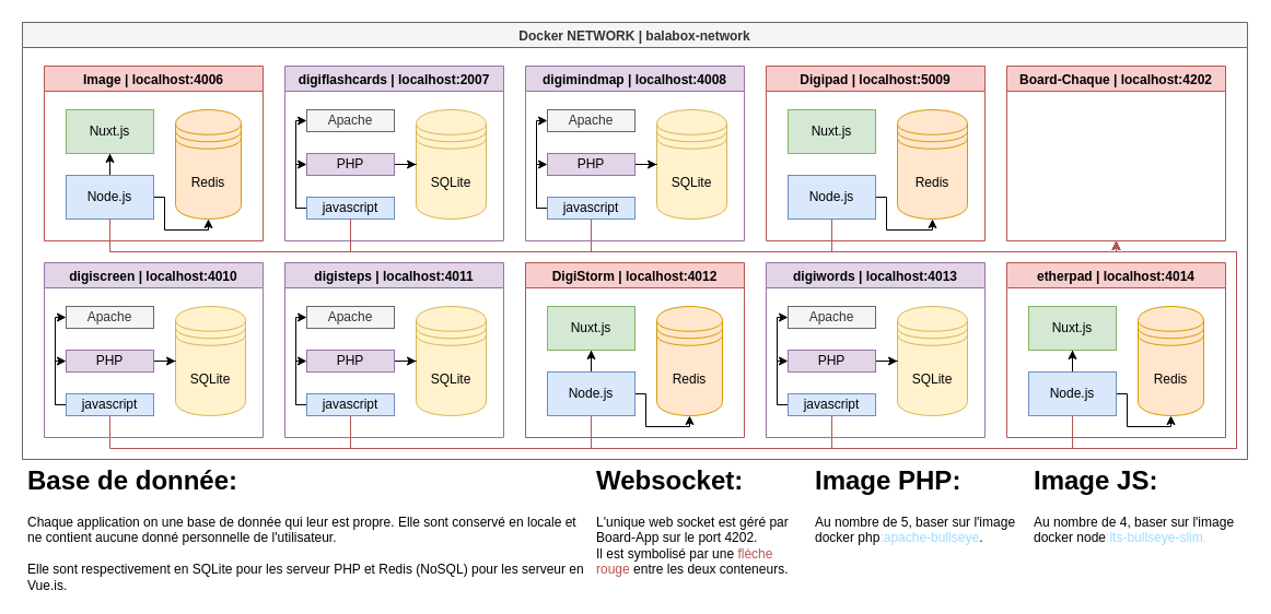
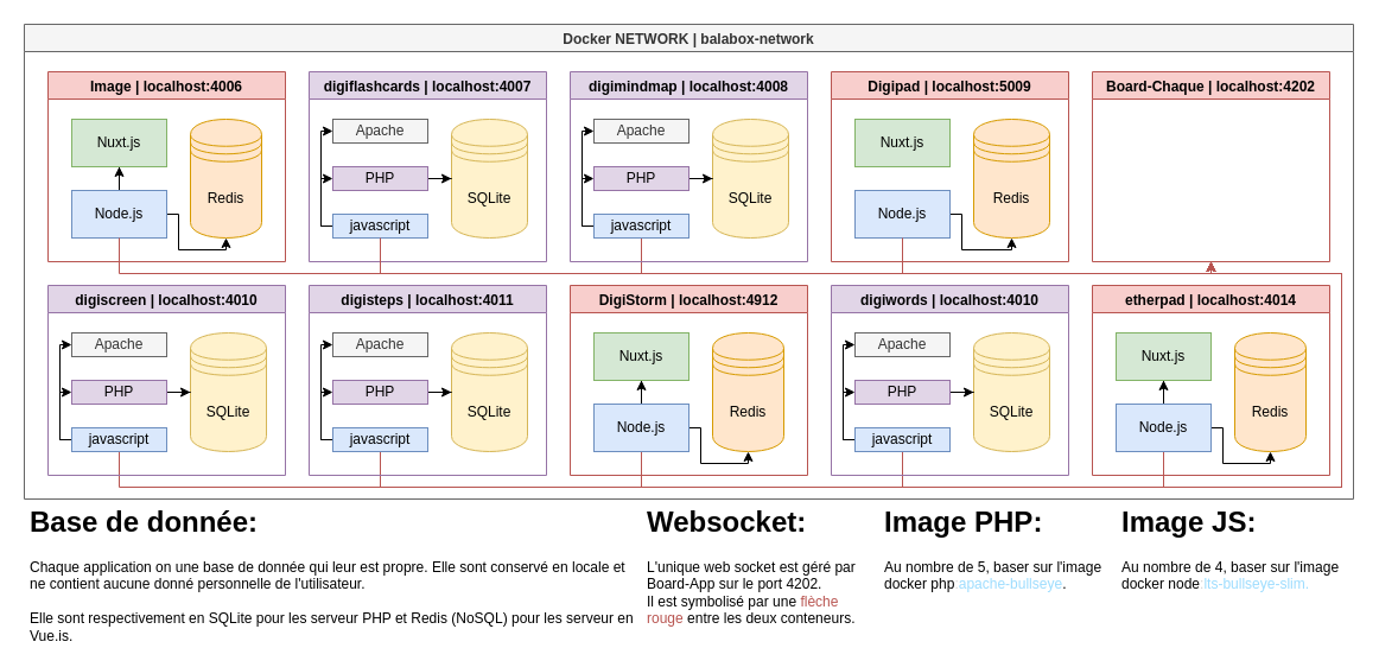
  <mxCell id="0" />
  <mxCell id="1" parent="0" />
  <mxCell id="2" value="Docker NETWORK | balabox-network " style="swimlane;fillColor=#f5f5f5;strokeColor=#666666;fontColor=#333333;" parent="1" vertex="1"><mxGeometry width="1120" height="400" as="geometry" x="20" y="20" /></mxCell>
  <mxCell id="3" value="Image | localhost:4006" style="swimlane;startSize=23;fillColor=#f8cecc;strokeColor=#b85450;" parent="2" vertex="1"><mxGeometry x="20" y="40" width="200" height="160" as="geometry" /></mxCell>
  <mxCell id="4" value="Redis" style="shape=datastore;whiteSpace=wrap;html=1;fillColor=#ffe6cc;strokeColor=#d79b00;" parent="3" vertex="1"><mxGeometry x="120" y="40" width="60" height="100" as="geometry" /></mxCell>
  <mxCell id="5" style="edgeStyle=orthogonalEdgeStyle;rounded=0;orthogonalLoop=1;jettySize=auto;html=1;entryX=0.5;entryY=1;entryDx=0;entryDy=0;" parent="3" source="7" target="4" edge="1"><mxGeometry relative="1" as="geometry"><Array as="points"><mxPoint x="110" y="120" /><mxPoint x="110" y="150" /><mxPoint x="150" y="150" /></Array></mxGeometry></mxCell>
  <mxCell id="6" style="edgeStyle=orthogonalEdgeStyle;rounded=0;orthogonalLoop=1;jettySize=auto;html=1;entryX=0.5;entryY=1;entryDx=0;entryDy=0;" parent="3" source="7" target="8" edge="1"><mxGeometry relative="1" as="geometry" /></mxCell>
  <mxCell id="7" value="Node.js" style="rounded=0;whiteSpace=wrap;html=1;fillColor=#dae8fc;strokeColor=#6c8ebf;" parent="3" vertex="1"><mxGeometry x="20" y="100" width="80" height="40" as="geometry" /></mxCell>
  <mxCell id="8" value="Nuxt.js" style="rounded=0;whiteSpace=wrap;html=1;fillColor=#d5e8d4;strokeColor=#82b366;" parent="3" vertex="1"><mxGeometry x="20" y="40" width="80" height="40" as="geometry" /></mxCell>
- <mxCell id="9" value="digiflashcards | localhost:2007" style="swimlane;fillColor=#e1d5e7;strokeColor=#9673a6;" parent="2" vertex="1"><mxGeometry x="240" y="40" width="200" height="160" as="geometry" /></mxCell>
+ <mxCell id="9" value="digiflashcards | localhost:4007" style="swimlane;fillColor=#e1d5e7;strokeColor=#9673a6;" parent="2" vertex="1"><mxGeometry x="240" y="40" width="200" height="160" as="geometry" /></mxCell>
  <mxCell id="10" value="SQLite" style="shape=datastore;whiteSpace=wrap;html=1;fillColor=#fff2cc;strokeColor=#d6b656;" parent="9" vertex="1"><mxGeometry x="120" y="40" width="64" height="100" as="geometry" /></mxCell>
  <mxCell id="11" style="edgeStyle=orthogonalEdgeStyle;rounded=0;orthogonalLoop=1;jettySize=auto;html=1;" parent="9" source="12" target="10" edge="1"><mxGeometry relative="1" as="geometry" /></mxCell>
  <mxCell id="12" value="PHP" style="rounded=0;whiteSpace=wrap;html=1;fillColor=#e1d5e7;strokeColor=#9673a6;" parent="9" vertex="1"><mxGeometry x="20" y="80" width="80" height="20" as="geometry" /></mxCell>
  <mxCell id="13" style="edgeStyle=orthogonalEdgeStyle;rounded=0;orthogonalLoop=1;jettySize=auto;html=1;entryX=0;entryY=0.5;entryDx=0;entryDy=0;" parent="9" source="15" target="12" edge="1"><mxGeometry relative="1" as="geometry"><Array as="points"><mxPoint x="10" y="130" /><mxPoint x="10" y="90" /></Array></mxGeometry></mxCell>
  <mxCell id="14" style="edgeStyle=orthogonalEdgeStyle;rounded=0;orthogonalLoop=1;jettySize=auto;html=1;entryX=0;entryY=0.5;entryDx=0;entryDy=0;" parent="9" source="15" target="16" edge="1"><mxGeometry relative="1" as="geometry"><Array as="points"><mxPoint x="10" y="130" /><mxPoint x="10" y="50" /></Array></mxGeometry></mxCell>
  <mxCell id="15" value="javascript" style="rounded=0;whiteSpace=wrap;html=1;fillColor=#dae8fc;strokeColor=#6c8ebf;" parent="9" vertex="1"><mxGeometry x="20" y="120" width="80" height="20" as="geometry" /></mxCell>
  <mxCell id="16" value="Apache" style="rounded=0;whiteSpace=wrap;html=1;fillColor=#f5f5f5;strokeColor=#666666;fontColor=#333333;" parent="9" vertex="1"><mxGeometry x="20" y="40" width="80" height="20" as="geometry" /></mxCell>
  <mxCell id="17" value="Digipad | localhost:5009" style="swimlane;startSize=23;fillColor=#f8cecc;strokeColor=#b85450;" parent="2" vertex="1"><mxGeometry x="680" y="40" width="200" height="160" as="geometry" /></mxCell>
  <mxCell id="18" style="edgeStyle=orthogonalEdgeStyle;rounded=0;orthogonalLoop=1;jettySize=auto;html=1;entryX=0.5;entryY=1;entryDx=0;entryDy=0;" parent="17" source="19" target="21" edge="1"><mxGeometry relative="1" as="geometry"><Array as="points"><mxPoint x="110" y="120" /><mxPoint x="110" y="150" /><mxPoint x="152" y="150" /></Array></mxGeometry></mxCell>
  <mxCell id="19" value="Node.js" style="rounded=0;whiteSpace=wrap;html=1;fillColor=#dae8fc;strokeColor=#6c8ebf;" parent="17" vertex="1"><mxGeometry x="20" y="100" width="80" height="40" as="geometry" /></mxCell>
  <mxCell id="20" value="Nuxt.js" style="rounded=0;whiteSpace=wrap;html=1;fillColor=#d5e8d4;strokeColor=#82b366;" parent="17" vertex="1"><mxGeometry x="20" y="40" width="80" height="40" as="geometry" /></mxCell>
  <mxCell id="21" value="Redis" style="shape=datastore;whiteSpace=wrap;html=1;fillColor=#ffe6cc;strokeColor=#d79b00;" parent="17" vertex="1"><mxGeometry x="120" y="40" width="64" height="100" as="geometry" /></mxCell>
  <mxCell id="22" value="Board-Chaque | localhost:4202" style="swimlane;startSize=23;fillColor=#f8cecc;strokeColor=#b85450;" parent="2" vertex="1"><mxGeometry x="900" y="40" width="200" height="160" as="geometry" /></mxCell>
  <mxCell id="23" style="edgeStyle=orthogonalEdgeStyle;rounded=0;orthogonalLoop=1;jettySize=auto;html=1;entryX=0.5;entryY=1;entryDx=0;entryDy=0;fillColor=#f8cecc;strokeColor=#B85450;" parent="2" source="7" target="22" edge="1"><mxGeometry relative="1" as="geometry"><mxPoint x="1020" y="210" as="targetPoint" /><Array as="points"><mxPoint x="80" y="210" /><mxPoint x="1000" y="210" /></Array></mxGeometry></mxCell>
  <mxCell id="24" style="edgeStyle=orthogonalEdgeStyle;rounded=0;orthogonalLoop=1;jettySize=auto;html=1;entryX=0.5;entryY=1;entryDx=0;entryDy=0;fillColor=#f8cecc;strokeColor=#b85450;" parent="2" source="15" target="22" edge="1"><mxGeometry relative="1" as="geometry"><Array as="points"><mxPoint x="300" y="210" /><mxPoint x="1000" y="210" /></Array></mxGeometry></mxCell>
  <mxCell id="25" style="edgeStyle=orthogonalEdgeStyle;rounded=0;orthogonalLoop=1;jettySize=auto;html=1;entryX=0.5;entryY=1;entryDx=0;entryDy=0;fillColor=#f8cecc;strokeColor=#b85450;" parent="2" target="22" edge="1"><mxGeometry relative="1" as="geometry"><Array as="points"><mxPoint x="520" y="210" /><mxPoint x="1000" y="210" /></Array><mxPoint x="520" y="180" as="sourcePoint" /></mxGeometry></mxCell>
  <mxCell id="26" style="edgeStyle=orthogonalEdgeStyle;rounded=0;orthogonalLoop=1;jettySize=auto;html=1;entryX=0.5;entryY=1;entryDx=0;entryDy=0;fillColor=#f8cecc;strokeColor=#b85450;" parent="2" source="19" target="22" edge="1"><mxGeometry relative="1" as="geometry"><Array as="points"><mxPoint x="740" y="210" /><mxPoint x="1000" y="210" /></Array></mxGeometry></mxCell>
  <mxCell id="27" style="edgeStyle=orthogonalEdgeStyle;rounded=0;orthogonalLoop=1;jettySize=auto;html=1;entryX=0.5;entryY=1;entryDx=0;entryDy=0;exitX=0.5;exitY=1;exitDx=0;exitDy=0;fillColor=#f8cecc;strokeColor=#b85450;" parent="2" source="46" target="22" edge="1"><mxGeometry relative="1" as="geometry"><mxPoint x="1170" y="360" as="targetPoint" /><Array as="points"><mxPoint x="80" y="390" /><mxPoint x="1110" y="390" /><mxPoint x="1110" y="210" /><mxPoint x="1000" y="210" /></Array><mxPoint x="90" y="360" as="sourcePoint" /></mxGeometry></mxCell>
  <mxCell id="28" style="edgeStyle=orthogonalEdgeStyle;rounded=0;orthogonalLoop=1;jettySize=auto;html=1;entryX=0.5;entryY=1;entryDx=0;entryDy=0;fillColor=#f8cecc;strokeColor=#b85450;" parent="2" target="22" edge="1"><mxGeometry relative="1" as="geometry"><Array as="points"><mxPoint x="300" y="390" /><mxPoint x="1110" y="390" /><mxPoint x="1110" y="210" /><mxPoint x="1000" y="210" /></Array><mxPoint x="300" y="360" as="sourcePoint" /></mxGeometry></mxCell>
  <mxCell id="29" style="edgeStyle=orthogonalEdgeStyle;rounded=0;orthogonalLoop=1;jettySize=auto;html=1;entryX=0.5;entryY=1;entryDx=0;entryDy=0;fillColor=#f8cecc;strokeColor=#b85450;" parent="2" target="22" edge="1"><mxGeometry relative="1" as="geometry"><Array as="points"><mxPoint x="520" y="390" /><mxPoint x="1110" y="390" /><mxPoint x="1110" y="210" /><mxPoint x="1000" y="210" /></Array><mxPoint x="520" y="360" as="sourcePoint" /></mxGeometry></mxCell>
  <mxCell id="30" style="edgeStyle=orthogonalEdgeStyle;rounded=0;orthogonalLoop=1;jettySize=auto;html=1;entryX=0.5;entryY=1;entryDx=0;entryDy=0;fillColor=#f8cecc;strokeColor=#b85450;" parent="2" target="22" edge="1"><mxGeometry relative="1" as="geometry"><Array as="points"><mxPoint x="740" y="390" /><mxPoint x="1110" y="390" /><mxPoint x="1110" y="210" /><mxPoint x="1000" y="210" /></Array><mxPoint x="740" y="360" as="sourcePoint" /></mxGeometry></mxCell>
  <mxCell id="31" style="edgeStyle=orthogonalEdgeStyle;rounded=0;orthogonalLoop=1;jettySize=auto;html=1;entryX=0.5;entryY=1;entryDx=0;entryDy=0;fillColor=#f8cecc;strokeColor=#b85450;" parent="2" target="22" edge="1"><mxGeometry relative="1" as="geometry"><Array as="points"><mxPoint x="960" y="390" /><mxPoint x="1110" y="390" /><mxPoint x="1110" y="210" /><mxPoint x="1000" y="210" /></Array><mxPoint x="960" y="360" as="sourcePoint" /></mxGeometry></mxCell>
  <mxCell id="32" value="digimindmap | localhost:4008" style="swimlane;fillColor=#e1d5e7;strokeColor=#9673a6;" parent="2" vertex="1"><mxGeometry x="460" y="40" width="200" height="160" as="geometry" /></mxCell>
  <mxCell id="33" value="SQLite" style="shape=datastore;whiteSpace=wrap;html=1;fillColor=#fff2cc;strokeColor=#d6b656;" parent="32" vertex="1"><mxGeometry x="120" y="40" width="64" height="100" as="geometry" /></mxCell>
  <mxCell id="34" style="edgeStyle=orthogonalEdgeStyle;rounded=0;orthogonalLoop=1;jettySize=auto;html=1;" parent="32" source="35" target="33" edge="1"><mxGeometry relative="1" as="geometry" /></mxCell>
  <mxCell id="35" value="PHP" style="rounded=0;whiteSpace=wrap;html=1;fillColor=#e1d5e7;strokeColor=#9673a6;" parent="32" vertex="1"><mxGeometry x="20" y="80" width="80" height="20" as="geometry" /></mxCell>
  <mxCell id="36" style="edgeStyle=orthogonalEdgeStyle;rounded=0;orthogonalLoop=1;jettySize=auto;html=1;entryX=0;entryY=0.5;entryDx=0;entryDy=0;" parent="32" source="38" target="35" edge="1"><mxGeometry relative="1" as="geometry"><Array as="points"><mxPoint x="10" y="130" /><mxPoint x="10" y="90" /></Array></mxGeometry></mxCell>
  <mxCell id="37" style="edgeStyle=orthogonalEdgeStyle;rounded=0;orthogonalLoop=1;jettySize=auto;html=1;entryX=0;entryY=0.5;entryDx=0;entryDy=0;" parent="32" source="38" target="39" edge="1"><mxGeometry relative="1" as="geometry"><Array as="points"><mxPoint x="10" y="130" /><mxPoint x="10" y="50" /></Array></mxGeometry></mxCell>
  <mxCell id="38" value="javascript" style="rounded=0;whiteSpace=wrap;html=1;fillColor=#dae8fc;strokeColor=#6c8ebf;" parent="32" vertex="1"><mxGeometry x="20" y="120" width="80" height="20" as="geometry" /></mxCell>
  <mxCell id="39" value="Apache" style="rounded=0;whiteSpace=wrap;html=1;fillColor=#f5f5f5;strokeColor=#666666;fontColor=#333333;" parent="32" vertex="1"><mxGeometry x="20" y="40" width="80" height="20" as="geometry" /></mxCell>
  <mxCell id="40" value="digiscreen | localhost:4010" style="swimlane;fillColor=#e1d5e7;strokeColor=#9673a6;" parent="2" vertex="1"><mxGeometry x="20" y="220" width="200" height="160" as="geometry" /></mxCell>
  <mxCell id="41" value="SQLite" style="shape=datastore;whiteSpace=wrap;html=1;fillColor=#fff2cc;strokeColor=#d6b656;" parent="40" vertex="1"><mxGeometry x="120" y="40" width="64" height="100" as="geometry" /></mxCell>
  <mxCell id="42" style="edgeStyle=orthogonalEdgeStyle;rounded=0;orthogonalLoop=1;jettySize=auto;html=1;" parent="40" source="43" target="41" edge="1"><mxGeometry relative="1" as="geometry" /></mxCell>
  <mxCell id="43" value="PHP" style="rounded=0;whiteSpace=wrap;html=1;fillColor=#e1d5e7;strokeColor=#9673a6;" parent="40" vertex="1"><mxGeometry x="20" y="80" width="80" height="20" as="geometry" /></mxCell>
  <mxCell id="44" style="edgeStyle=orthogonalEdgeStyle;rounded=0;orthogonalLoop=1;jettySize=auto;html=1;entryX=0;entryY=0.5;entryDx=0;entryDy=0;" parent="40" source="46" target="43" edge="1"><mxGeometry relative="1" as="geometry"><Array as="points"><mxPoint x="10" y="130" /><mxPoint x="10" y="90" /></Array></mxGeometry></mxCell>
  <mxCell id="45" style="edgeStyle=orthogonalEdgeStyle;rounded=0;orthogonalLoop=1;jettySize=auto;html=1;entryX=0;entryY=0.5;entryDx=0;entryDy=0;" parent="40" source="46" target="47" edge="1"><mxGeometry relative="1" as="geometry"><Array as="points"><mxPoint x="10" y="130" /><mxPoint x="10" y="50" /></Array></mxGeometry></mxCell>
  <mxCell id="46" value="javascript" style="rounded=0;whiteSpace=wrap;html=1;fillColor=#dae8fc;strokeColor=#6c8ebf;" parent="40" vertex="1"><mxGeometry x="20" y="120" width="80" height="20" as="geometry" /></mxCell>
  <mxCell id="47" value="Apache" style="rounded=0;whiteSpace=wrap;html=1;fillColor=#f5f5f5;strokeColor=#666666;fontColor=#333333;" parent="40" vertex="1"><mxGeometry x="20" y="40" width="80" height="20" as="geometry" /></mxCell>
  <mxCell id="48" value="digisteps | localhost:4011" style="swimlane;fillColor=#e1d5e7;strokeColor=#9673a6;" parent="2" vertex="1"><mxGeometry x="240" y="220" width="200" height="160" as="geometry" /></mxCell>
  <mxCell id="49" value="SQLite" style="shape=datastore;whiteSpace=wrap;html=1;fillColor=#fff2cc;strokeColor=#d6b656;" parent="48" vertex="1"><mxGeometry x="120" y="40" width="64" height="100" as="geometry" /></mxCell>
  <mxCell id="50" style="edgeStyle=orthogonalEdgeStyle;rounded=0;orthogonalLoop=1;jettySize=auto;html=1;" parent="48" source="51" target="49" edge="1"><mxGeometry relative="1" as="geometry" /></mxCell>
  <mxCell id="51" value="PHP" style="rounded=0;whiteSpace=wrap;html=1;fillColor=#e1d5e7;strokeColor=#9673a6;" parent="48" vertex="1"><mxGeometry x="20" y="80" width="80" height="20" as="geometry" /></mxCell>
  <mxCell id="52" style="edgeStyle=orthogonalEdgeStyle;rounded=0;orthogonalLoop=1;jettySize=auto;html=1;entryX=0;entryY=0.5;entryDx=0;entryDy=0;" parent="48" source="54" target="51" edge="1"><mxGeometry relative="1" as="geometry"><Array as="points"><mxPoint x="10" y="130" /><mxPoint x="10" y="90" /></Array></mxGeometry></mxCell>
  <mxCell id="53" style="edgeStyle=orthogonalEdgeStyle;rounded=0;orthogonalLoop=1;jettySize=auto;html=1;entryX=0;entryY=0.5;entryDx=0;entryDy=0;" parent="48" source="54" target="55" edge="1"><mxGeometry relative="1" as="geometry"><Array as="points"><mxPoint x="10" y="130" /><mxPoint x="10" y="50" /></Array></mxGeometry></mxCell>
  <mxCell id="54" value="javascript" style="rounded=0;whiteSpace=wrap;html=1;fillColor=#dae8fc;strokeColor=#6c8ebf;" parent="48" vertex="1"><mxGeometry x="20" y="120" width="80" height="20" as="geometry" /></mxCell>
  <mxCell id="55" value="Apache" style="rounded=0;whiteSpace=wrap;html=1;fillColor=#f5f5f5;strokeColor=#666666;fontColor=#333333;" parent="48" vertex="1"><mxGeometry x="20" y="40" width="80" height="20" as="geometry" /></mxCell>
- <mxCell id="56" value="DigiStorm | localhost:4012" style="swimlane;startSize=23;fillColor=#f8cecc;strokeColor=#b85450;" parent="2" vertex="1"><mxGeometry x="460" y="220" width="200" height="160" as="geometry" /></mxCell>
+ <mxCell id="56" value="DigiStorm | localhost:4912" style="swimlane;startSize=23;fillColor=#f8cecc;strokeColor=#b85450;" parent="2" vertex="1"><mxGeometry x="460" y="220" width="200" height="160" as="geometry" /></mxCell>
  <mxCell id="57" value="Redis" style="shape=datastore;whiteSpace=wrap;html=1;fillColor=#ffe6cc;strokeColor=#d79b00;" parent="56" vertex="1"><mxGeometry x="120" y="40" width="60" height="100" as="geometry" /></mxCell>
  <mxCell id="58" style="edgeStyle=orthogonalEdgeStyle;rounded=0;orthogonalLoop=1;jettySize=auto;html=1;entryX=0.5;entryY=1;entryDx=0;entryDy=0;" parent="56" source="60" target="57" edge="1"><mxGeometry relative="1" as="geometry"><Array as="points"><mxPoint x="110" y="120" /><mxPoint x="110" y="150" /><mxPoint x="150" y="150" /></Array></mxGeometry></mxCell>
  <mxCell id="59" style="edgeStyle=orthogonalEdgeStyle;rounded=0;orthogonalLoop=1;jettySize=auto;html=1;entryX=0.5;entryY=1;entryDx=0;entryDy=0;" parent="56" source="60" target="61" edge="1"><mxGeometry relative="1" as="geometry" /></mxCell>
  <mxCell id="60" value="Node.js" style="rounded=0;whiteSpace=wrap;html=1;fillColor=#dae8fc;strokeColor=#6c8ebf;" parent="56" vertex="1"><mxGeometry x="20" y="100" width="80" height="40" as="geometry" /></mxCell>
  <mxCell id="61" value="Nuxt.js" style="rounded=0;whiteSpace=wrap;html=1;fillColor=#d5e8d4;strokeColor=#82b366;" parent="56" vertex="1"><mxGeometry x="20" y="40" width="80" height="40" as="geometry" /></mxCell>
- <mxCell id="62" value="digiwords | localhost:4013" style="swimlane;fillColor=#e1d5e7;strokeColor=#9673a6;" parent="2" vertex="1"><mxGeometry x="680" y="220" width="200" height="160" as="geometry" /></mxCell>
+ <mxCell id="62" value="digiwords | localhost:4010" style="swimlane;fillColor=#e1d5e7;strokeColor=#9673a6;" parent="2" vertex="1"><mxGeometry x="680" y="220" width="200" height="160" as="geometry" /></mxCell>
  <mxCell id="63" value="SQLite" style="shape=datastore;whiteSpace=wrap;html=1;fillColor=#fff2cc;strokeColor=#d6b656;" parent="62" vertex="1"><mxGeometry x="120" y="40" width="64" height="100" as="geometry" /></mxCell>
  <mxCell id="64" style="edgeStyle=orthogonalEdgeStyle;rounded=0;orthogonalLoop=1;jettySize=auto;html=1;" parent="62" source="65" target="63" edge="1"><mxGeometry relative="1" as="geometry" /></mxCell>
  <mxCell id="65" value="PHP" style="rounded=0;whiteSpace=wrap;html=1;fillColor=#e1d5e7;strokeColor=#9673a6;" parent="62" vertex="1"><mxGeometry x="20" y="80" width="80" height="20" as="geometry" /></mxCell>
  <mxCell id="66" style="edgeStyle=orthogonalEdgeStyle;rounded=0;orthogonalLoop=1;jettySize=auto;html=1;entryX=0;entryY=0.5;entryDx=0;entryDy=0;" parent="62" source="68" target="65" edge="1"><mxGeometry relative="1" as="geometry"><Array as="points"><mxPoint x="10" y="130" /><mxPoint x="10" y="90" /></Array></mxGeometry></mxCell>
  <mxCell id="67" style="edgeStyle=orthogonalEdgeStyle;rounded=0;orthogonalLoop=1;jettySize=auto;html=1;entryX=0;entryY=0.5;entryDx=0;entryDy=0;" parent="62" source="68" target="69" edge="1"><mxGeometry relative="1" as="geometry"><Array as="points"><mxPoint x="10" y="130" /><mxPoint x="10" y="50" /></Array></mxGeometry></mxCell>
  <mxCell id="68" value="javascript" style="rounded=0;whiteSpace=wrap;html=1;fillColor=#dae8fc;strokeColor=#6c8ebf;" parent="62" vertex="1"><mxGeometry x="20" y="120" width="80" height="20" as="geometry" /></mxCell>
  <mxCell id="69" value="Apache" style="rounded=0;whiteSpace=wrap;html=1;fillColor=#f5f5f5;strokeColor=#666666;fontColor=#333333;" parent="62" vertex="1"><mxGeometry x="20" y="40" width="80" height="20" as="geometry" /></mxCell>
  <mxCell id="70" value="etherpad | localhost:4014" style="swimlane;startSize=23;fillColor=#f8cecc;strokeColor=#b85450;" parent="2" vertex="1"><mxGeometry x="900" y="220" width="200" height="160" as="geometry" /></mxCell>
  <mxCell id="71" value="Redis" style="shape=datastore;whiteSpace=wrap;html=1;fillColor=#ffe6cc;strokeColor=#d79b00;" parent="70" vertex="1"><mxGeometry x="120" y="40" width="60" height="100" as="geometry" /></mxCell>
  <mxCell id="72" style="edgeStyle=orthogonalEdgeStyle;rounded=0;orthogonalLoop=1;jettySize=auto;html=1;entryX=0.5;entryY=1;entryDx=0;entryDy=0;" parent="70" source="74" target="71" edge="1"><mxGeometry relative="1" as="geometry"><Array as="points"><mxPoint x="110" y="120" /><mxPoint x="110" y="150" /><mxPoint x="150" y="150" /></Array></mxGeometry></mxCell>
  <mxCell id="73" style="edgeStyle=orthogonalEdgeStyle;rounded=0;orthogonalLoop=1;jettySize=auto;html=1;entryX=0.5;entryY=1;entryDx=0;entryDy=0;" parent="70" source="74" target="75" edge="1"><mxGeometry relative="1" as="geometry" /></mxCell>
  <mxCell id="74" value="Node.js" style="rounded=0;whiteSpace=wrap;html=1;fillColor=#dae8fc;strokeColor=#6c8ebf;" parent="70" vertex="1"><mxGeometry x="20" y="100" width="80" height="40" as="geometry" /></mxCell>
  <mxCell id="75" value="Nuxt.js" style="rounded=0;whiteSpace=wrap;html=1;fillColor=#d5e8d4;strokeColor=#82b366;" parent="70" vertex="1"><mxGeometry x="20" y="40" width="80" height="40" as="geometry" /></mxCell>
  <mxCell id="76" value="&lt;h1&gt;Base de donnée:&lt;/h1&gt;&lt;p&gt;Chaque application on une base de donnée qui leur est propre. Elle sont conservé en locale et ne contient aucune donné personnelle de l'utilisateur.&lt;br&gt;&lt;br&gt;Elle sont respectivement en SQLite pour les serveur PHP et Redis (NoSQL) pour les serveur en Vue.js.&lt;/p&gt;" style="text;html=1;strokeColor=none;fillColor=none;spacing=5;spacingTop=-20;whiteSpace=wrap;overflow=hidden;rounded=0;" parent="1" vertex="1"><mxGeometry y="420" width="520" height="120" as="geometry" x="20" /></mxCell>
  <mxCell id="77" value="&lt;h1&gt;Image PHP:&lt;/h1&gt;&lt;p&gt;Au nombre de 5, baser sur l'image docker php&lt;span style=&quot;color: #d4d4d4;&quot;&gt;:&lt;/span&gt;&lt;span style=&quot;color: #9cdcfe;&quot;&gt;apache-bullseye&lt;/span&gt;.&lt;/p&gt;" style="text;html=1;strokeColor=none;fillColor=none;spacing=5;spacingTop=-20;whiteSpace=wrap;overflow=hidden;rounded=0;" parent="1" vertex="1"><mxGeometry x="740" y="420" width="200" height="120" as="geometry" /></mxCell>
  <mxCell id="78" value="&lt;h1&gt;Image JS:&lt;/h1&gt;&lt;p&gt;Au nombre de 4, baser sur l'image docker node&lt;span style=&quot;color: #d4d4d4;&quot;&gt;:&lt;/span&gt;&lt;span style=&quot;color: #9cdcfe;&quot;&gt;lts-bullseye-slim.&lt;/span&gt;&lt;/p&gt;" style="text;html=1;strokeColor=none;fillColor=none;spacing=5;spacingTop=-20;whiteSpace=wrap;overflow=hidden;rounded=0;" parent="1" vertex="1"><mxGeometry x="940" y="420" width="200" height="120" as="geometry" /></mxCell>
  <mxCell id="79" value="&lt;h1&gt;Websocket:&lt;/h1&gt;&lt;p&gt;L'unique web socket est géré par Board-App sur le port 4202.&lt;br&gt;Il est symbolisé par une &lt;font color=&quot;#b85450&quot;&gt;flèche rouge&lt;/font&gt; entre les deux conteneurs.&lt;br&gt;&lt;/p&gt;" style="text;html=1;strokeColor=none;fillColor=none;spacing=5;spacingTop=-20;whiteSpace=wrap;overflow=hidden;rounded=0;" parent="1" vertex="1"><mxGeometry x="540" y="420" width="200" height="120" as="geometry" /></mxCell>
